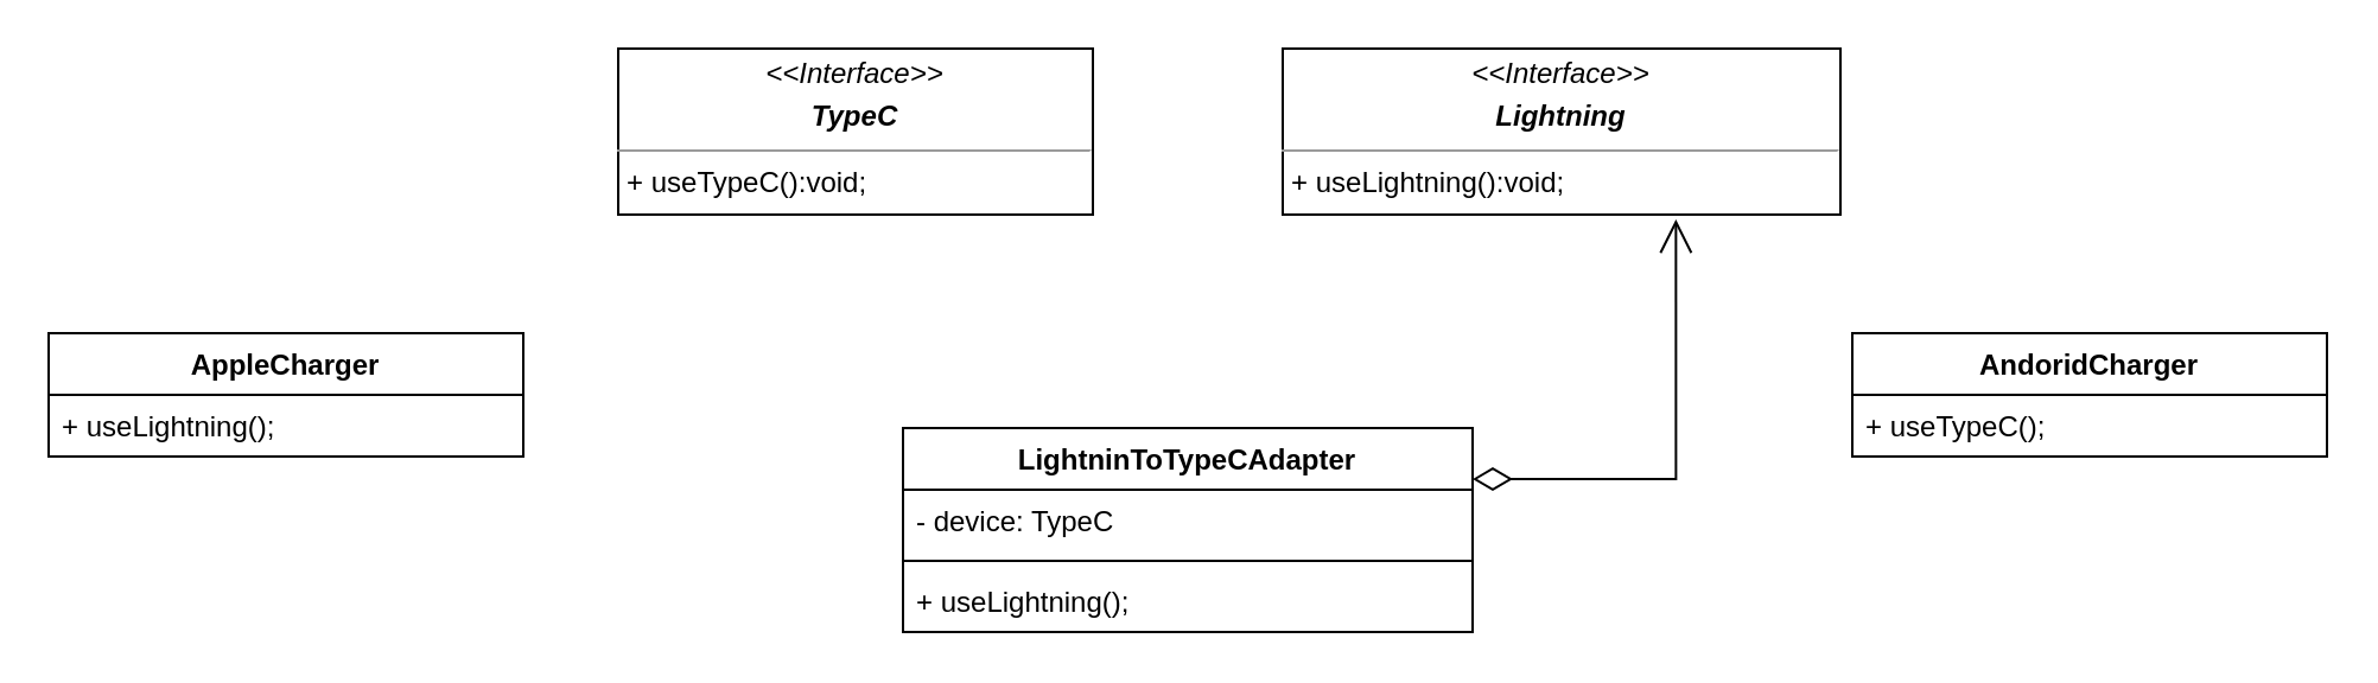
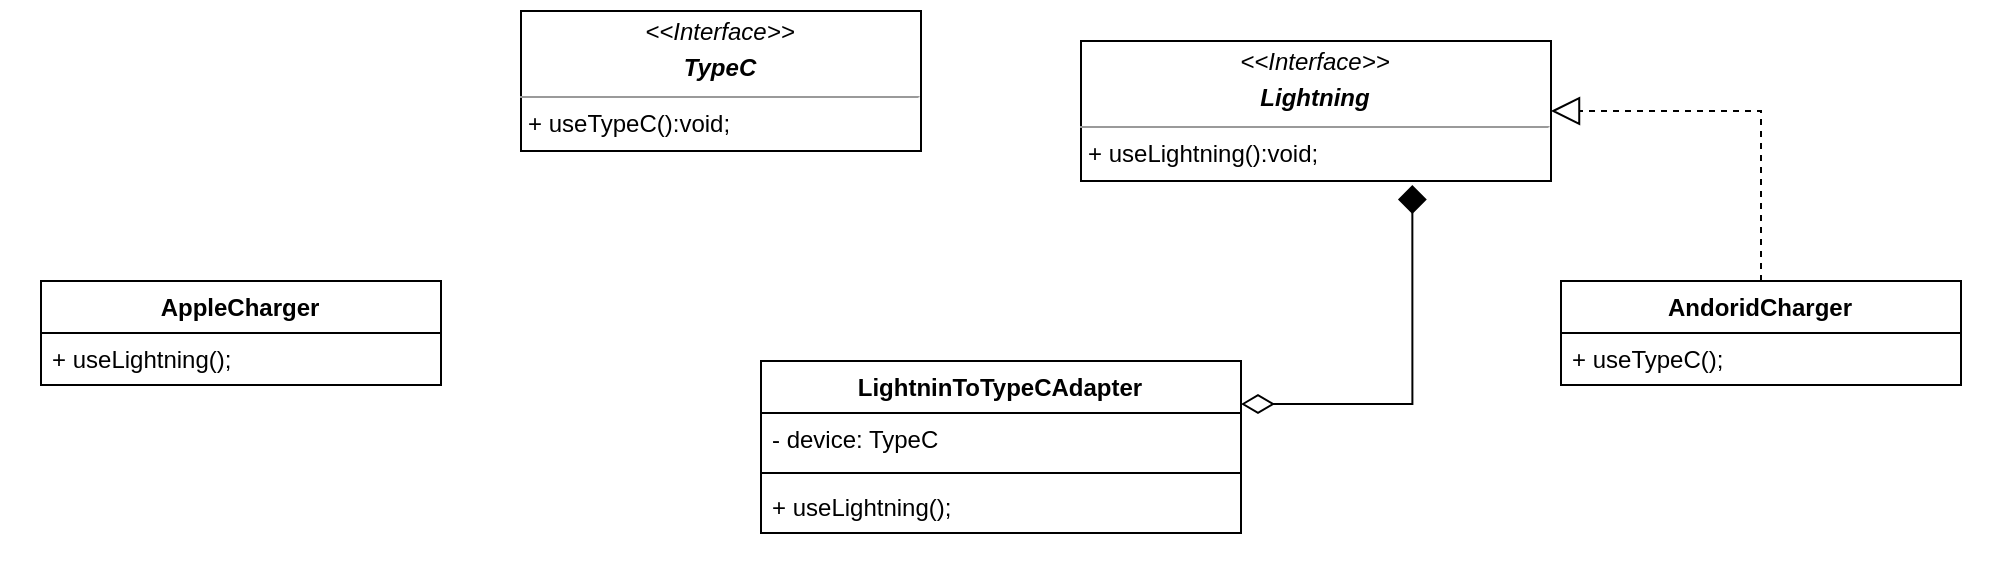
  <mxCell id="0" />
  <mxCell id="1" parent="0" />
  <mxCell id="2" value="LightninToTypeCAdapter" style="swimlane;fontStyle=1;align=center;verticalAlign=top;childLayout=stackLayout;horizontal=1;startSize=26;horizontalStack=0;resizeParent=1;resizeParentMax=0;resizeLast=0;collapsible=1;marginBottom=0;" parent="1" vertex="1"><mxGeometry x="380" y="180" width="240" height="86" as="geometry" /></mxCell>
  <mxCell id="3" value="- device: TypeC" style="text;strokeColor=none;fillColor=none;align=left;verticalAlign=top;spacingLeft=4;spacingRight=4;overflow=hidden;rotatable=0;points=[[0,0.5],[1,0.5]];portConstraint=eastwest;" parent="2" vertex="1"><mxGeometry y="26" width="240" height="26" as="geometry" /></mxCell>
  <mxCell id="4" value="" style="line;strokeWidth=1;fillColor=none;align=left;verticalAlign=middle;spacingTop=-1;spacingLeft=3;spacingRight=3;rotatable=0;labelPosition=right;points=[];portConstraint=eastwest;strokeColor=inherit;" parent="2" vertex="1"><mxGeometry y="52" width="240" height="8" as="geometry" /></mxCell>
  <mxCell id="5" value="+ useLightning();" style="text;strokeColor=none;fillColor=none;align=left;verticalAlign=top;spacingLeft=4;spacingRight=4;overflow=hidden;rotatable=0;points=[[0,0.5],[1,0.5]];portConstraint=eastwest;" parent="2" vertex="1"><mxGeometry y="60" width="240" height="26" as="geometry" /></mxCell>
  <mxCell id="6" value="AppleCharger" style="swimlane;fontStyle=1;align=center;verticalAlign=top;childLayout=stackLayout;horizontal=1;startSize=26;horizontalStack=0;resizeParent=1;resizeParentMax=0;resizeLast=0;collapsible=1;marginBottom=0;" parent="1" vertex="1"><mxGeometry x="20" y="140" width="200" height="52" as="geometry" /></mxCell>
  <mxCell id="7" value="+ useLightning();" style="text;strokeColor=none;fillColor=none;align=left;verticalAlign=top;spacingLeft=4;spacingRight=4;overflow=hidden;rotatable=0;points=[[0,0.5],[1,0.5]];portConstraint=eastwest;" parent="6" vertex="1"><mxGeometry y="26" width="200" height="26" as="geometry" /></mxCell>
  <mxCell id="8" value="AndoridCharger" style="swimlane;fontStyle=1;align=center;verticalAlign=top;childLayout=stackLayout;horizontal=1;startSize=26;horizontalStack=0;resizeParent=1;resizeParentMax=0;resizeLast=0;collapsible=1;marginBottom=0;" parent="1" vertex="1"><mxGeometry x="780" y="140" width="200" height="52" as="geometry" /></mxCell>
  <mxCell id="9" value="+ useTypeC();" style="text;strokeColor=none;fillColor=none;align=left;verticalAlign=top;spacingLeft=4;spacingRight=4;overflow=hidden;rotatable=0;points=[[0,0.5],[1,0.5]];portConstraint=eastwest;" parent="8" vertex="1"><mxGeometry y="26" width="200" height="26" as="geometry" /></mxCell>
- <mxCell id="10" value="&lt;p style=&quot;margin:0px;margin-top:4px;text-align:center;&quot;&gt;&lt;i&gt;&amp;lt;&amp;lt;Interface&amp;gt;&amp;gt;&lt;/i&gt;&lt;/p&gt;&lt;p style=&quot;margin:0px;margin-top:4px;text-align:center;&quot;&gt;&lt;i&gt;&lt;b&gt;TypeC&lt;/b&gt;&lt;/i&gt;&lt;/p&gt;&lt;hr size=&quot;1&quot;&gt;&lt;p style=&quot;margin:0px;margin-left:4px;&quot;&gt;+ useTypeC():void;&lt;/p&gt;" style="verticalAlign=top;align=left;overflow=fill;fontSize=12;fontFamily=Helvetica;html=1;" vertex="1" parent="1"><mxGeometry x="260" y="20" width="200" height="70" as="geometry" /></mxCell>
+ <mxCell id="10" value="&lt;p style=&quot;margin:0px;margin-top:4px;text-align:center;&quot;&gt;&lt;i&gt;&amp;lt;&amp;lt;Interface&amp;gt;&amp;gt;&lt;/i&gt;&lt;/p&gt;&lt;p style=&quot;margin:0px;margin-top:4px;text-align:center;&quot;&gt;&lt;i&gt;&lt;b&gt;TypeC&lt;/b&gt;&lt;/i&gt;&lt;/p&gt;&lt;hr size=&quot;1&quot;&gt;&lt;p style=&quot;margin:0px;margin-left:4px;&quot;&gt;+ useTypeC():void;&lt;/p&gt;" style="verticalAlign=top;align=left;overflow=fill;fontSize=12;fontFamily=Helvetica;html=1;" vertex="1" parent="1"><mxGeometry x="260" y="5" width="200" height="70" as="geometry" /></mxCell>
  <mxCell id="11" value="&lt;p style=&quot;margin:0px;margin-top:4px;text-align:center;&quot;&gt;&lt;i&gt;&amp;lt;&amp;lt;Interface&amp;gt;&amp;gt;&lt;/i&gt;&lt;/p&gt;&lt;p style=&quot;margin:0px;margin-top:4px;text-align:center;&quot;&gt;&lt;b&gt;&lt;i&gt;Lightning&lt;/i&gt;&lt;/b&gt;&lt;/p&gt;&lt;hr size=&quot;1&quot;&gt;&lt;p style=&quot;margin:0px;margin-left:4px;&quot;&gt;+ useLightning():void;&lt;/p&gt;" style="verticalAlign=top;align=left;overflow=fill;fontSize=12;fontFamily=Helvetica;html=1;" vertex="1" parent="1"><mxGeometry x="540" y="20" width="235" height="70" as="geometry" /></mxCell>
- <mxCell id="12" value="" style="endArrow=open;html=1;endSize=12;startArrow=diamondThin;startSize=14;startFill=0;edgeStyle=orthogonalEdgeStyle;align=left;verticalAlign=bottom;rounded=0;entryX=0.705;entryY=1.029;entryDx=0;entryDy=0;exitX=1;exitY=0.25;exitDx=0;exitDy=0;entryPerimeter=0;" edge="1" parent="1" source="2" target="11"><mxGeometry x="-0.51" y="-68" relative="1" as="geometry"><mxPoint x="370" y="190" as="sourcePoint" /><mxPoint x="530" y="190" as="targetPoint" /><mxPoint as="offset" /></mxGeometry></mxCell>
+ <mxCell id="12" value="" style="endArrow=diamond;html=1;endSize=12;startArrow=diamondThin;startSize=14;startFill=0;edgeStyle=orthogonalEdgeStyle;align=left;verticalAlign=bottom;rounded=0;entryX=0.705;entryY=1.029;entryDx=0;entryDy=0;exitX=1;exitY=0.25;exitDx=0;exitDy=0;entryPerimeter=0;" edge="1" parent="1" source="2" target="11"><mxGeometry x="-0.51" y="-68" relative="1" as="geometry"><mxPoint x="370" y="190" as="sourcePoint" /><mxPoint x="530" y="190" as="targetPoint" /><mxPoint as="offset" /></mxGeometry></mxCell>
+ <mxCell id="13" value="" style="endArrow=block;dashed=1;endFill=0;endSize=12;html=1;rounded=0;entryX=1;entryY=0.5;entryDx=0;entryDy=0;exitX=0.5;exitY=0;exitDx=0;exitDy=0;" edge="1" parent="1" source="8" target="11"><mxGeometry width="160" relative="1" as="geometry"><mxPoint x="806.5" y="121.984" as="sourcePoint" /><mxPoint x="953.5" y="40" as="targetPoint" /><Array as="points"><mxPoint x="880" y="55" /></Array></mxGeometry></mxCell>
